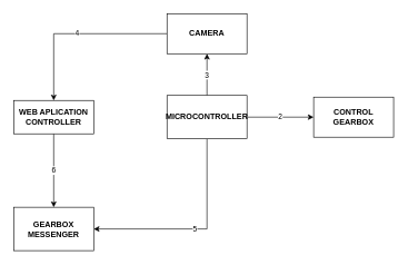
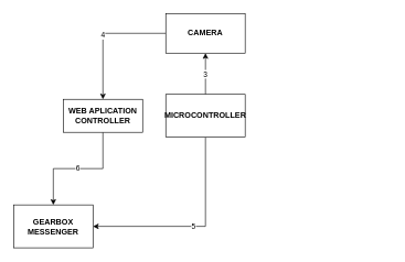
  <mxCell id="0" />
  <mxCell id="1" parent="0" />
  <mxCell id="2" value="6" style="edgeStyle=orthogonalEdgeStyle;rounded=0;orthogonalLoop=1;jettySize=auto;html=1;entryX=0.5;entryY=0;entryDx=0;entryDy=0;" edge="1" parent="1" source="3" target="10"><mxGeometry relative="1" as="geometry" /></mxCell>
- <mxCell id="3" value="&lt;b&gt;WEB APLICATION&lt;br&gt;CONTROLLER&lt;br&gt;&lt;/b&gt;" style="rounded=0;whiteSpace=wrap;html=1;" vertex="1" parent="1"><mxGeometry x="20" y="150" width="120" height="50" as="geometry" /></mxCell>
+ <mxCell id="3" value="&lt;b&gt;WEB APLICATION&lt;br&gt;CONTROLLER&lt;br&gt;&lt;/b&gt;" style="rounded=0;whiteSpace=wrap;html=1;" vertex="1" parent="1"><mxGeometry x="95" y="150" width="120" height="50" as="geometry" /></mxCell>
  <mxCell id="4" value="3" style="edgeStyle=orthogonalEdgeStyle;rounded=0;orthogonalLoop=1;jettySize=auto;html=1;" edge="1" parent="1" source="7" target="9"><mxGeometry relative="1" as="geometry" /></mxCell>
- <mxCell id="5" value="2" style="edgeStyle=orthogonalEdgeStyle;rounded=0;orthogonalLoop=1;jettySize=auto;html=1;entryX=0;entryY=0.5;entryDx=0;entryDy=0;" edge="1" parent="1" source="7" target="11"><mxGeometry relative="1" as="geometry" /></mxCell>
  <mxCell id="6" value="5" style="edgeStyle=orthogonalEdgeStyle;rounded=0;orthogonalLoop=1;jettySize=auto;html=1;entryX=1;entryY=0.5;entryDx=0;entryDy=0;" edge="1" parent="1" source="7" target="10"><mxGeometry relative="1" as="geometry"><Array as="points"><mxPoint x="310" y="343" /><mxPoint x="140" y="343" /></Array></mxGeometry></mxCell>
  <mxCell id="7" value="&lt;b&gt;MICROCONTROLLER&lt;/b&gt;" style="whiteSpace=wrap;html=1;rounded=0;" vertex="1" parent="1"><mxGeometry x="250" y="142.5" width="120" height="65" as="geometry" /></mxCell>
  <mxCell id="8" value="4" style="edgeStyle=orthogonalEdgeStyle;rounded=0;orthogonalLoop=1;jettySize=auto;html=1;entryX=0.5;entryY=0;entryDx=0;entryDy=0;" edge="1" parent="1" source="9" target="3"><mxGeometry relative="1" as="geometry" /></mxCell>
  <mxCell id="9" value="&lt;b&gt;CAMERA&lt;/b&gt;" style="whiteSpace=wrap;html=1;rounded=0;" vertex="1" parent="1"><mxGeometry x="250" y="20" width="120" height="60" as="geometry" /></mxCell>
  <mxCell id="10" value="&lt;b&gt;GEARBOX&lt;br&gt;MESSENGER&lt;br&gt;&lt;/b&gt;" style="whiteSpace=wrap;html=1;rounded=0;" vertex="1" parent="1"><mxGeometry x="20" y="310" width="120" height="65" as="geometry" /></mxCell>
- <mxCell id="11" value="&lt;b&gt;CONTROL GEARBOX&lt;/b&gt;" style="whiteSpace=wrap;html=1;rounded=0;" vertex="1" parent="1"><mxGeometry x="470" y="145" width="120" height="60" as="geometry" /></mxCell>
